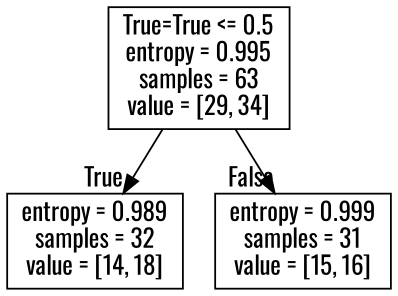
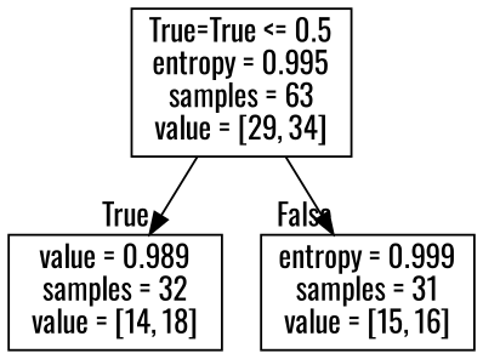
  digraph {
    fontname=Oswald
    node [shape=box fontname=Oswald]
    edge [labeldistance=2.5 fontname=Oswald]
    n1 [label="True=True <= 0.5\nentropy = 0.995\nsamples = 63\nvalue = [29, 34]"]
-   n2 [label="entropy = 0.989\nsamples = 32\nvalue = [14, 18]"]
+   n2 [label="value = 0.989\nsamples = 32\nvalue = [14, 18]"]
    n3 [label="entropy = 0.999\nsamples = 31\nvalue = [15, 16]"]
    n1 -> n2 [headlabel=True labelangle=45]
    n1 -> n3 [headlabel=False labelangle=-45]
  }
